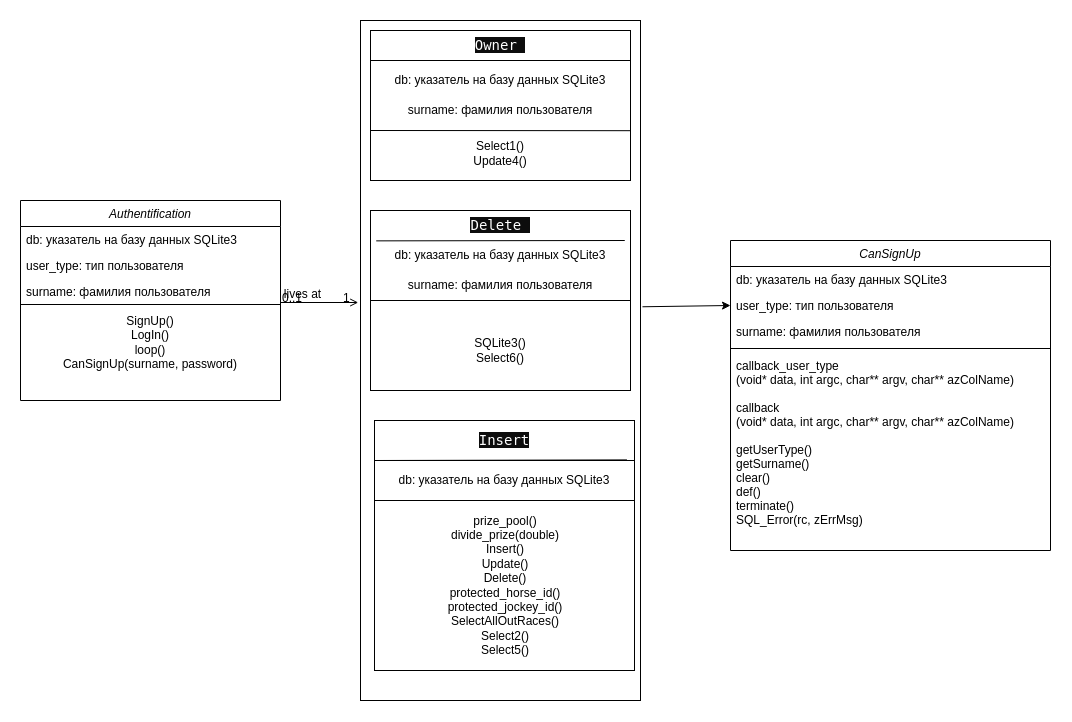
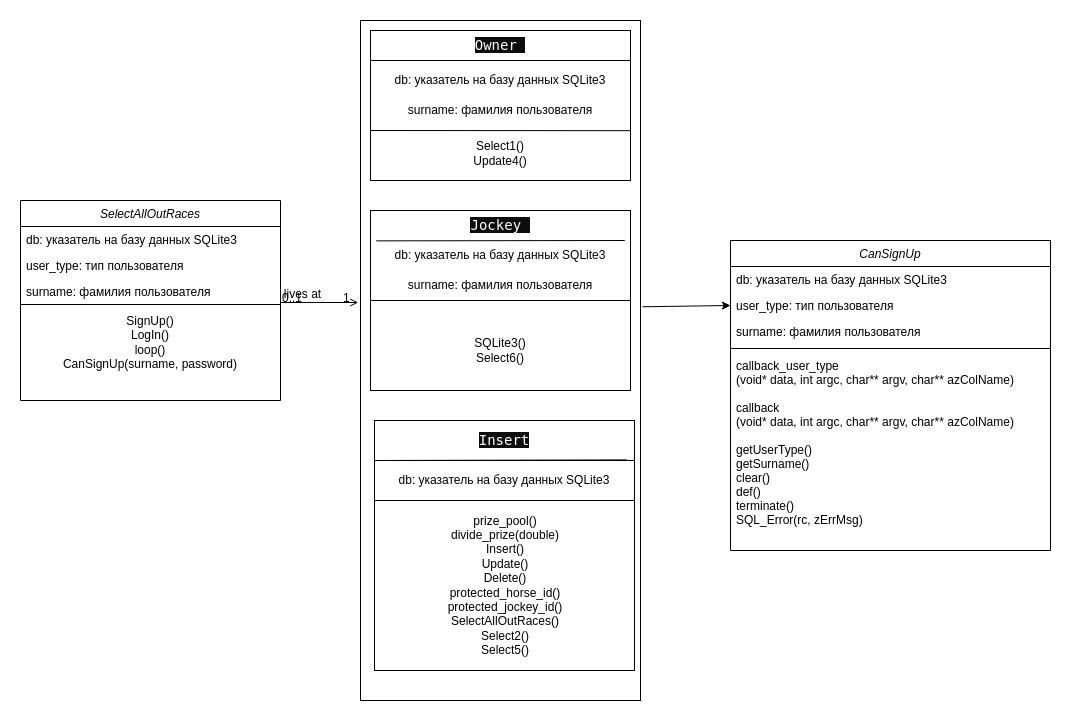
  <mxCell id="0" />
  <mxCell id="1" parent="0" />
- <mxCell id="2" value="Authentification" style="swimlane;fontStyle=2;align=center;verticalAlign=top;childLayout=stackLayout;horizontal=1;startSize=26;horizontalStack=0;resizeParent=1;resizeLast=0;collapsible=1;marginBottom=0;rounded=0;shadow=0;strokeWidth=1;" parent="1" vertex="1"><mxGeometry x="20" y="200" width="260" height="200" as="geometry"><mxRectangle x="230" y="140" width="160" height="26" as="alternateBounds" /></mxGeometry></mxCell>
+ <mxCell id="2" value="SelectAllOutRaces" style="swimlane;fontStyle=2;align=center;verticalAlign=top;childLayout=stackLayout;horizontal=1;startSize=26;horizontalStack=0;resizeParent=1;resizeLast=0;collapsible=1;marginBottom=0;rounded=0;shadow=0;strokeWidth=1;" parent="1" vertex="1"><mxGeometry x="20" y="200" width="260" height="200" as="geometry"><mxRectangle x="230" y="140" width="160" height="26" as="alternateBounds" /></mxGeometry></mxCell>
  <mxCell id="3" value="db: указатель на базу данных SQLite3" style="text;align=left;verticalAlign=top;spacingLeft=4;spacingRight=4;overflow=hidden;rotatable=0;points=[[0,0.5],[1,0.5]];portConstraint=eastwest;" parent="2" vertex="1"><mxGeometry y="26" width="260" height="26" as="geometry" /></mxCell>
  <mxCell id="4" value="user_type: тип пользователя" style="text;align=left;verticalAlign=top;spacingLeft=4;spacingRight=4;overflow=hidden;rotatable=0;points=[[0,0.5],[1,0.5]];portConstraint=eastwest;rounded=0;shadow=0;html=0;" parent="2" vertex="1"><mxGeometry y="52" width="260" height="26" as="geometry" /></mxCell>
  <mxCell id="5" value="surname: фамилия пользователя" style="text;align=left;verticalAlign=top;spacingLeft=4;spacingRight=4;overflow=hidden;rotatable=0;points=[[0,0.5],[1,0.5]];portConstraint=eastwest;rounded=0;shadow=0;html=0;" parent="2" vertex="1"><mxGeometry y="78" width="260" height="26" as="geometry" /></mxCell>
  <mxCell id="6" value="" style="endArrow=none;html=1;rounded=0;" parent="2" edge="1"><mxGeometry width="50" height="50" relative="1" as="geometry"><mxPoint y="104" as="sourcePoint" /><mxPoint x="260" y="104" as="targetPoint" /></mxGeometry></mxCell>
  <mxCell id="7" value="&lt;div&gt;SignUp()&lt;/div&gt;&lt;div&gt;LogIn()&lt;/div&gt;&lt;div&gt;loop()&lt;/div&gt;&lt;div&gt;CanSignUp(surname, password)&lt;/div&gt;" style="text;html=1;align=center;verticalAlign=middle;whiteSpace=wrap;rounded=0;" parent="2" vertex="1"><mxGeometry y="104" width="260" height="76" as="geometry" /></mxCell>
  <mxCell id="8" value="" style="endArrow=open;shadow=0;strokeWidth=1;rounded=0;curved=0;endFill=1;edgeStyle=elbowEdgeStyle;elbow=vertical;entryX=-0.008;entryY=0.414;entryDx=0;entryDy=0;entryPerimeter=0;" parent="1" source="2" target="19" edge="1"><mxGeometry x="0.5" y="41" relative="1" as="geometry"><mxPoint x="470" y="192" as="sourcePoint" /><mxPoint x="400" y="189.154" as="targetPoint" /><mxPoint x="-40" y="32" as="offset" /></mxGeometry></mxCell>
  <mxCell id="9" value="0..1" style="resizable=0;align=left;verticalAlign=bottom;labelBackgroundColor=none;fontSize=12;" parent="8" connectable="0" vertex="1"><mxGeometry x="-1" relative="1" as="geometry"><mxPoint y="4" as="offset" /></mxGeometry></mxCell>
  <mxCell id="10" value="1" style="resizable=0;align=right;verticalAlign=bottom;labelBackgroundColor=none;fontSize=12;" parent="8" connectable="0" vertex="1"><mxGeometry x="1" relative="1" as="geometry"><mxPoint x="-7" y="4" as="offset" /></mxGeometry></mxCell>
  <mxCell id="11" value="lives at" style="text;html=1;resizable=0;points=[];;align=center;verticalAlign=middle;labelBackgroundColor=none;rounded=0;shadow=0;strokeWidth=1;fontSize=12;" parent="8" vertex="1" connectable="0"><mxGeometry x="0.5" y="49" relative="1" as="geometry"><mxPoint x="-38" y="40" as="offset" /></mxGeometry></mxCell>
  <mxCell id="12" value="CanSignUp    " style="swimlane;fontStyle=2;align=center;verticalAlign=top;childLayout=stackLayout;horizontal=1;startSize=26;horizontalStack=0;resizeParent=1;resizeLast=0;collapsible=1;marginBottom=0;rounded=0;shadow=0;strokeWidth=1;" parent="1" vertex="1"><mxGeometry x="730" y="240" width="320" height="310" as="geometry"><mxRectangle x="230" y="140" width="160" height="26" as="alternateBounds" /></mxGeometry></mxCell>
  <mxCell id="13" value="db: указатель на базу данных SQLite3" style="text;align=left;verticalAlign=top;spacingLeft=4;spacingRight=4;overflow=hidden;rotatable=0;points=[[0,0.5],[1,0.5]];portConstraint=eastwest;" parent="12" vertex="1"><mxGeometry y="26" width="320" height="26" as="geometry" /></mxCell>
  <mxCell id="14" value="user_type: тип пользователя" style="text;align=left;verticalAlign=top;spacingLeft=4;spacingRight=4;overflow=hidden;rotatable=0;points=[[0,0.5],[1,0.5]];portConstraint=eastwest;rounded=0;shadow=0;html=0;" parent="12" vertex="1"><mxGeometry y="52" width="320" height="26" as="geometry" /></mxCell>
  <mxCell id="15" value="surname: фамилия пользователя" style="text;align=left;verticalAlign=top;spacingLeft=4;spacingRight=4;overflow=hidden;rotatable=0;points=[[0,0.5],[1,0.5]];portConstraint=eastwest;rounded=0;shadow=0;html=0;" parent="12" vertex="1"><mxGeometry y="78" width="320" height="26" as="geometry" /></mxCell>
  <mxCell id="16" value="" style="line;html=1;strokeWidth=1;align=left;verticalAlign=middle;spacingTop=-1;spacingLeft=3;spacingRight=3;rotatable=0;labelPosition=right;points=[];portConstraint=eastwest;" parent="12" vertex="1"><mxGeometry y="104" width="320" height="8" as="geometry" /></mxCell>
  <mxCell id="17" value="callback_user_type&#10;(void* data, int argc, char** argv, char** azColName)&#10;&#10;callback&#10;(void* data, int argc, char** argv, char** azColName)&#10;&#10;getUserType()&#10;getSurname()&#10;clear()&#10;def()&#10;terminate()&#10;SQL_Error(rc, zErrMsg)" style="text;align=left;verticalAlign=top;spacingLeft=4;spacingRight=4;overflow=hidden;rotatable=0;points=[[0,0.5],[1,0.5]];portConstraint=eastwest;" parent="12" vertex="1"><mxGeometry y="112" width="320" height="198" as="geometry" /></mxCell>
  <mxCell id="18" value="" style="endArrow=classic;html=1;rounded=0;entryX=0;entryY=0.5;entryDx=0;entryDy=0;exitX=1.007;exitY=0.421;exitDx=0;exitDy=0;exitPerimeter=0;" parent="1" source="19" target="14" edge="1"><mxGeometry width="50" height="50" relative="1" as="geometry"><mxPoint x="583.6" y="190.566" as="sourcePoint" /><mxPoint x="610" y="140" as="targetPoint" /></mxGeometry></mxCell>
  <mxCell id="19" value="" style="rounded=0;whiteSpace=wrap;html=1;" parent="1" vertex="1"><mxGeometry x="360" y="20" width="280" height="680" as="geometry" /></mxCell>
  <mxCell id="20" value="" style="rounded=0;whiteSpace=wrap;html=1;" parent="1" vertex="1"><mxGeometry x="370" y="30" width="260" height="150" as="geometry" /></mxCell>
  <mxCell id="21" value="" style="rounded=0;whiteSpace=wrap;html=1;" parent="1" vertex="1"><mxGeometry x="370" y="210" width="260" height="180" as="geometry" /></mxCell>
  <mxCell id="22" value="" style="rounded=0;whiteSpace=wrap;html=1;" parent="1" vertex="1"><mxGeometry x="374" y="420" width="260" height="250" as="geometry" /></mxCell>
  <mxCell id="23" value="&lt;span style=&quot;color: rgb(255, 255, 255); font-family: &amp;quot;Söhne Mono&amp;quot;, Monaco, &amp;quot;Andale Mono&amp;quot;, &amp;quot;Ubuntu Mono&amp;quot;, monospace; font-size: 14px; text-align: left; white-space: pre; background-color: rgb(13, 13, 13);&quot;&gt;Owner &lt;/span&gt;" style="text;html=1;align=center;verticalAlign=middle;whiteSpace=wrap;rounded=0;" parent="1" vertex="1"><mxGeometry x="370" y="30" width="260" height="30" as="geometry" /></mxCell>
- <mxCell id="24" value="&lt;span style=&quot;color: rgb(255, 255, 255); font-family: &amp;quot;Söhne Mono&amp;quot;, Monaco, &amp;quot;Andale Mono&amp;quot;, &amp;quot;Ubuntu Mono&amp;quot;, monospace; font-size: 14px; text-align: left; white-space: pre; background-color: rgb(13, 13, 13);&quot;&gt;Delete &lt;/span&gt;" style="text;html=1;align=center;verticalAlign=middle;whiteSpace=wrap;rounded=0;" parent="1" vertex="1"><mxGeometry x="370" y="210" width="260" height="30" as="geometry" /></mxCell>
+ <mxCell id="24" value="&lt;span style=&quot;color: rgb(255, 255, 255); font-family: &amp;quot;Söhne Mono&amp;quot;, Monaco, &amp;quot;Andale Mono&amp;quot;, &amp;quot;Ubuntu Mono&amp;quot;, monospace; font-size: 14px; text-align: left; white-space: pre; background-color: rgb(13, 13, 13);&quot;&gt;Jockey &lt;/span&gt;" style="text;html=1;align=center;verticalAlign=middle;whiteSpace=wrap;rounded=0;" parent="1" vertex="1"><mxGeometry x="370" y="210" width="260" height="30" as="geometry" /></mxCell>
  <mxCell id="25" value="&lt;span style=&quot;color: rgb(255, 255, 255); font-family: &amp;quot;Söhne Mono&amp;quot;, Monaco, &amp;quot;Andale Mono&amp;quot;, &amp;quot;Ubuntu Mono&amp;quot;, monospace; font-size: 14px; text-align: left; white-space: pre; background-color: rgb(13, 13, 13);&quot;&gt;Insert&lt;/span&gt;" style="text;html=1;align=center;verticalAlign=middle;whiteSpace=wrap;rounded=0;" parent="1" vertex="1"><mxGeometry x="374" y="420" width="260" height="40" as="geometry" /></mxCell>
  <mxCell id="26" value="" style="endArrow=none;html=1;rounded=0;exitX=0;exitY=1;exitDx=0;exitDy=0;" parent="1" source="23" edge="1"><mxGeometry width="50" height="50" relative="1" as="geometry"><mxPoint x="410" y="60" as="sourcePoint" /><mxPoint x="630" y="60" as="targetPoint" /></mxGeometry></mxCell>
  <mxCell id="27" value="" style="endArrow=none;html=1;rounded=0;entryX=1;entryY=0.25;entryDx=0;entryDy=0;exitX=0;exitY=0.25;exitDx=0;exitDy=0;" parent="1" edge="1"><mxGeometry width="50" height="50" relative="1" as="geometry"><mxPoint x="370" y="300" as="sourcePoint" /><mxPoint x="630" y="300" as="targetPoint" /></mxGeometry></mxCell>
  <mxCell id="28" value="" style="endArrow=none;html=1;rounded=0;exitX=0;exitY=1;exitDx=0;exitDy=0;entryX=0.971;entryY=0.985;entryDx=0;entryDy=0;entryPerimeter=0;" parent="1" source="25" target="25" edge="1"><mxGeometry width="50" height="50" relative="1" as="geometry"><mxPoint x="410" y="300" as="sourcePoint" /><mxPoint x="630" y="300" as="targetPoint" /></mxGeometry></mxCell>
  <mxCell id="29" value="&lt;span style=&quot;text-align: left; text-wrap: nowrap;&quot;&gt;db: указатель на базу данных SQLite3&lt;/span&gt;" style="text;html=1;align=center;verticalAlign=middle;whiteSpace=wrap;rounded=0;" parent="1" vertex="1"><mxGeometry x="370" y="65" width="260" height="30" as="geometry" /></mxCell>
  <mxCell id="30" value="&lt;span style=&quot;text-align: left; text-wrap: nowrap;&quot;&gt;surname: фамилия пользователя&lt;/span&gt;" style="text;html=1;align=center;verticalAlign=middle;whiteSpace=wrap;rounded=0;" parent="1" vertex="1"><mxGeometry x="370" y="95" width="260" height="30" as="geometry" /></mxCell>
  <mxCell id="31" value="&lt;span style=&quot;text-align: left; text-wrap: nowrap;&quot;&gt;db: указатель на базу данных SQLite3&lt;/span&gt;" style="text;html=1;align=center;verticalAlign=middle;whiteSpace=wrap;rounded=0;" parent="1" vertex="1"><mxGeometry x="370" y="240" width="260" height="30" as="geometry" /></mxCell>
  <mxCell id="32" value="&lt;span style=&quot;text-align: left; text-wrap: nowrap;&quot;&gt;surname: фамилия пользователя&lt;/span&gt;" style="text;html=1;align=center;verticalAlign=middle;whiteSpace=wrap;rounded=0;" parent="1" vertex="1"><mxGeometry x="370" y="270" width="260" height="30" as="geometry" /></mxCell>
  <mxCell id="33" value="&lt;span style=&quot;text-align: left; text-wrap: nowrap;&quot;&gt;db: указатель на базу данных SQLite3&lt;/span&gt;" style="text;html=1;align=center;verticalAlign=middle;whiteSpace=wrap;rounded=0;" parent="1" vertex="1"><mxGeometry x="374" y="460" width="260" height="40" as="geometry" /></mxCell>
  <mxCell id="34" value="" style="endArrow=none;html=1;rounded=0;entryX=1;entryY=0.25;entryDx=0;entryDy=0;exitX=0;exitY=0.25;exitDx=0;exitDy=0;" parent="1" edge="1"><mxGeometry width="50" height="50" relative="1" as="geometry"><mxPoint x="374" y="460" as="sourcePoint" /><mxPoint x="634" y="460" as="targetPoint" /></mxGeometry></mxCell>
  <mxCell id="35" value="" style="endArrow=none;html=1;rounded=0;entryX=0.956;entryY=0.988;entryDx=0;entryDy=0;entryPerimeter=0;" parent="1" edge="1"><mxGeometry width="50" height="50" relative="1" as="geometry"><mxPoint x="375.72" y="240.36" as="sourcePoint" /><mxPoint x="624.28" y="240" as="targetPoint" /></mxGeometry></mxCell>
  <mxCell id="36" value="&lt;div&gt;Select1()&lt;/div&gt;&lt;div&gt;Update4()&lt;/div&gt;" style="text;html=1;align=center;verticalAlign=middle;whiteSpace=wrap;rounded=0;" parent="1" vertex="1"><mxGeometry x="380" y="125" width="240" height="55" as="geometry" /></mxCell>
  <mxCell id="37" value="SQLite3()&#10;Select6()" style="text;html=1;align=center;verticalAlign=middle;whiteSpace=wrap;rounded=0;" parent="1" vertex="1"><mxGeometry x="380" y="310" width="240" height="80" as="geometry" /></mxCell>
  <mxCell id="38" value="" style="endArrow=none;html=1;rounded=0;entryX=1;entryY=1;entryDx=0;entryDy=0;" parent="1" target="33" edge="1"><mxGeometry width="50" height="50" relative="1" as="geometry"><mxPoint x="374" y="500" as="sourcePoint" /><mxPoint x="424" y="450" as="targetPoint" /></mxGeometry></mxCell>
  <mxCell id="39" value="" style="endArrow=none;html=1;rounded=0;entryX=0.999;entryY=0.668;entryDx=0;entryDy=0;entryPerimeter=0;" parent="1" target="20" edge="1"><mxGeometry width="50" height="50" relative="1" as="geometry"><mxPoint x="370" y="130" as="sourcePoint" /><mxPoint x="420" y="80" as="targetPoint" /></mxGeometry></mxCell>
  <mxCell id="40" value="&lt;div&gt;prize_pool()&lt;/div&gt;&lt;div&gt;divide_prize(double)&lt;/div&gt;&lt;div&gt;Insert()&lt;/div&gt;&lt;div&gt;Update()&lt;/div&gt;&lt;div&gt;Delete()&lt;/div&gt;&lt;div&gt;protected_horse_id()&lt;/div&gt;&lt;div&gt;protected_jockey_id()&lt;/div&gt;&lt;div&gt;SelectAllOutRaces()&lt;/div&gt;&lt;div&gt;Select2()&lt;/div&gt;&lt;div&gt;Select5()&lt;/div&gt;" style="text;html=1;align=center;verticalAlign=middle;whiteSpace=wrap;rounded=0;" parent="1" vertex="1"><mxGeometry x="380" y="510" width="250" height="150" as="geometry" /></mxCell>
